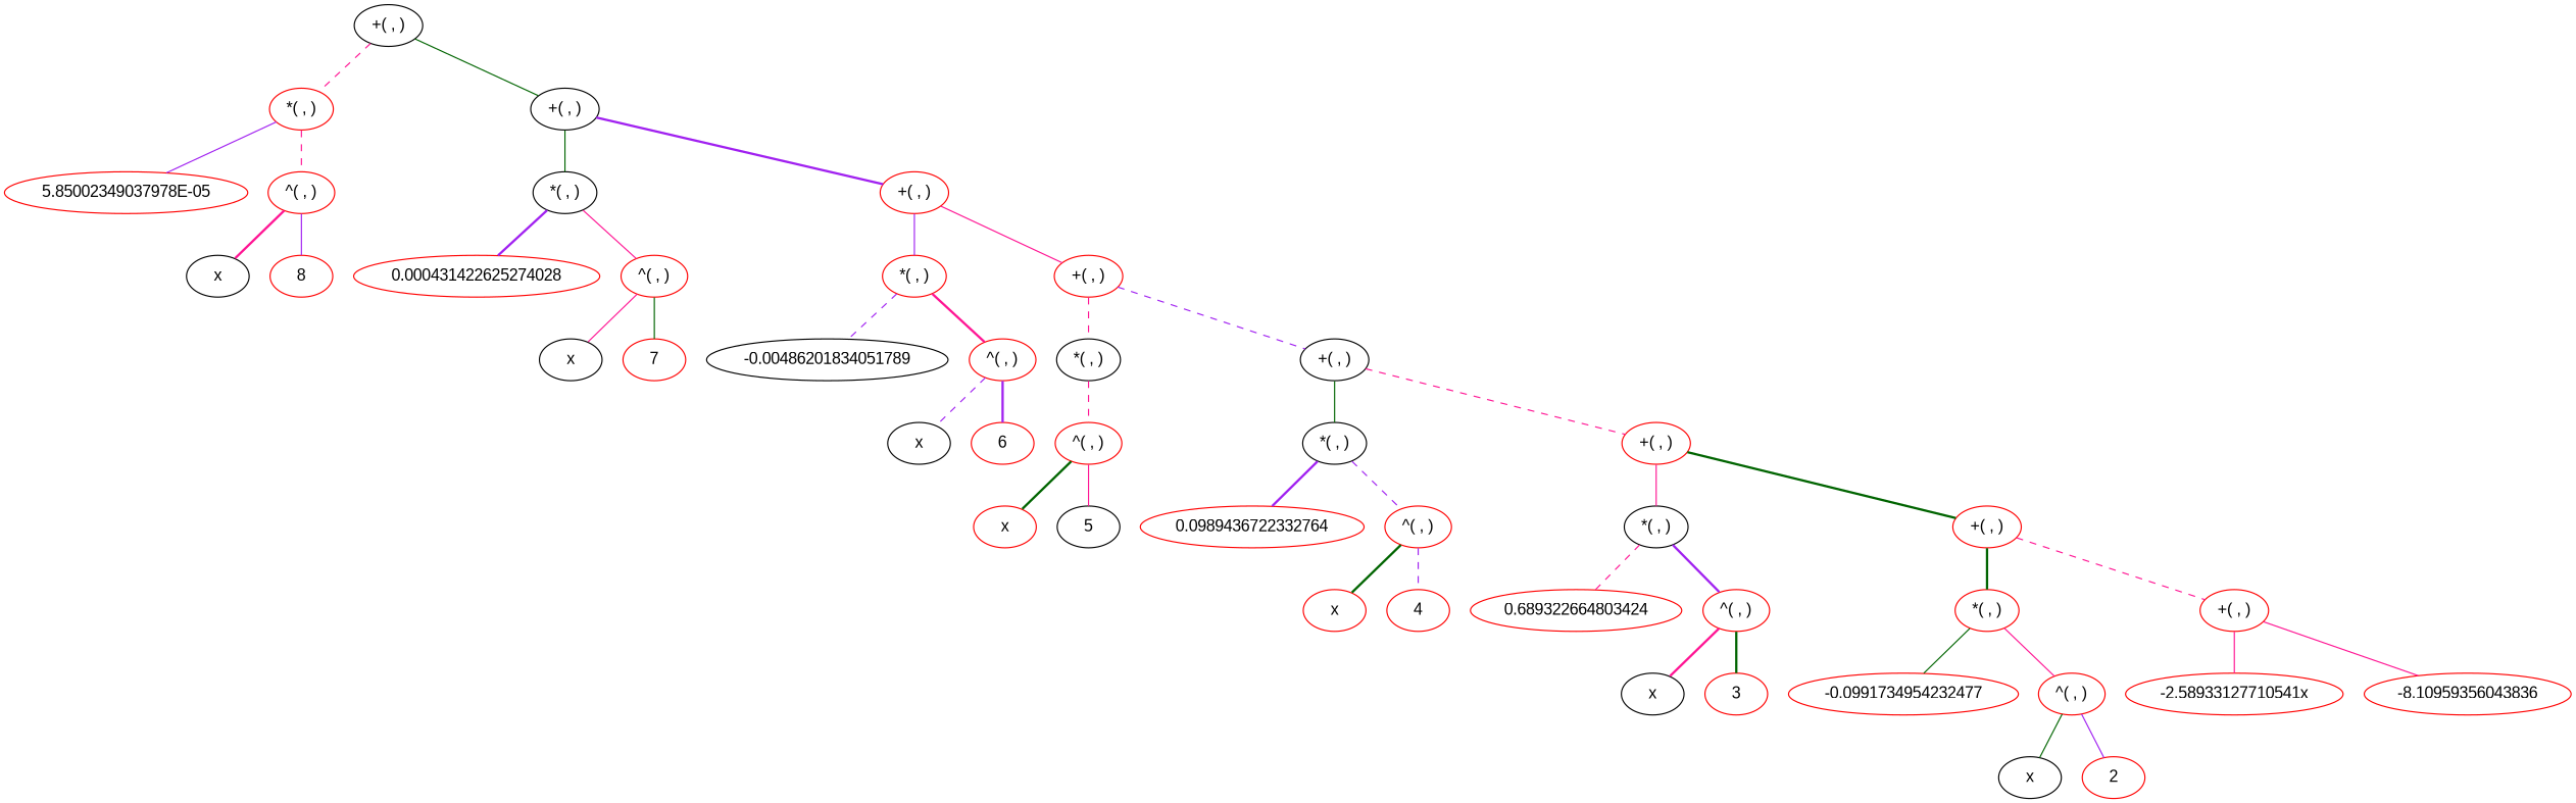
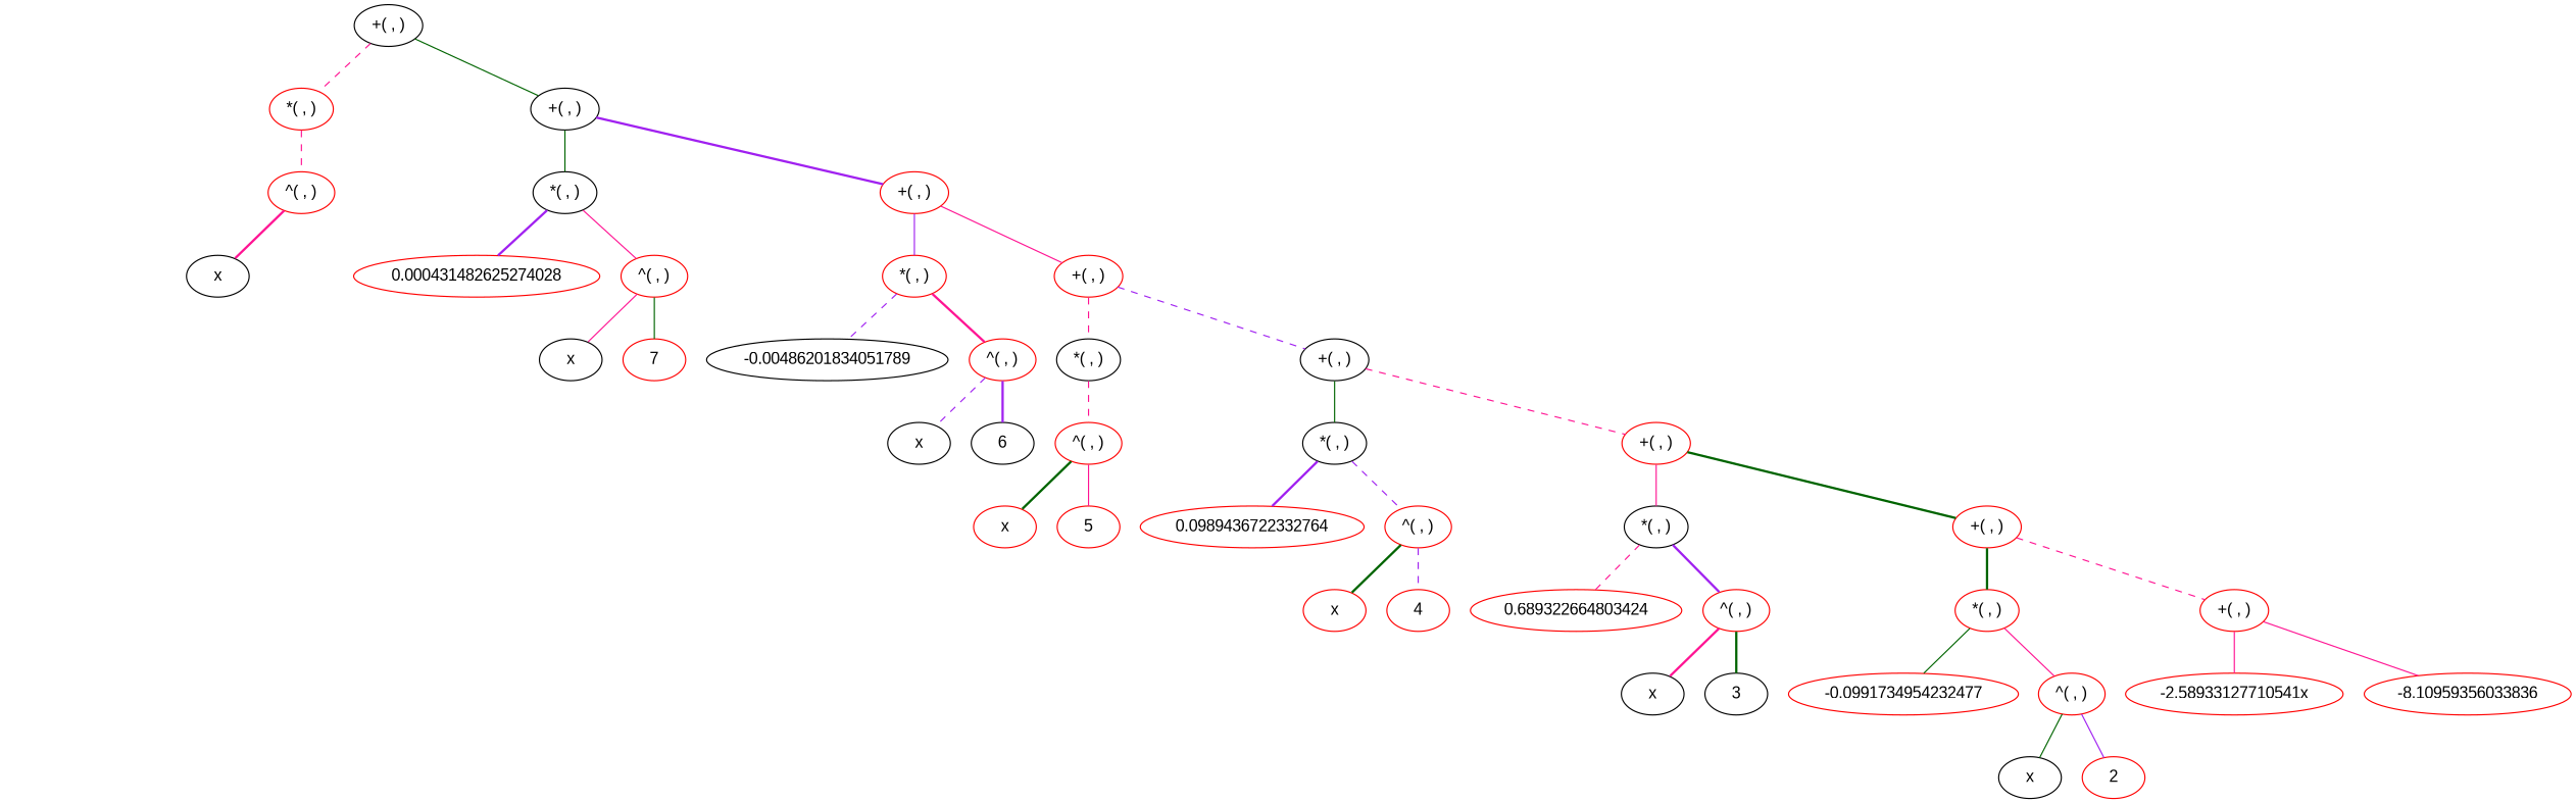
  graph {
    node [color=red fontname=Arial]
    edge [color=deeppink style=solid]
    n1 [color=black label="+( , )"]
    n2 [label="*( , )"]
    n3 [color=black label="+( , )"]
-   n4 [label="5.85002349037978E-05"]
    n5 [label="^( , )"]
    n6 [color=black label="*( , )"]
    n7 [label="+( , )"]
    n8 [color=black label=x]
-   n9 [label=8]
-   n10 [label=0.000431422625274028]
+   n10 [label=0.000431482625274028]
    n11 [label="^( , )"]
    n12 [label="*( , )"]
    n13 [label="+( , )"]
    n14 [color=black label=x]
    n15 [label=7]
    n16 [color=black label=-0.00486201834051789]
    n17 [label="^( , )"]
    n18 [color=black label="*( , )"]
    n19 [color=black label="+( , )"]
    n20 [color=black label=x]
-   n21 [label=6]
+   n21 [color=black label=6]
    n22 [label="^( , )"]
    n23 [color=black label="*( , )"]
    n24 [label="+( , )"]
    n25 [label=x]
-   n26 [color=black label=5]
+   n26 [label=5]
    n27 [label=0.0989436722332764]
    n28 [label="^( , )"]
    n29 [color=black label="*( , )"]
    n30 [label="+( , )"]
    n31 [label=x]
    n32 [label=4]
    n33 [label=0.689322664803424]
    n34 [label="^( , )"]
    n35 [label="*( , )"]
    n36 [label="+( , )"]
    n37 [color=black label=x]
-   n38 [label=3]
+   n38 [color=black label=3]
    n39 [label=-0.0991734954232477]
    n40 [label="^( , )"]
    n41 [label="-2.58933127710541x"]
-   n42 [label=-8.10959356043836]
+   n42 [label=-8.10959356033836]
    n43 [color=black label=x]
    n44 [label=2]
    n1 -- n2 [style=dashed]
    n1 -- n3 [color=darkgreen]
-   n2 -- n4 [color=purple]
    n2 -- n5 [style=dashed]
    n3 -- n6 [color=darkgreen]
    n3 -- n7 [color=purple style=bold]
    n5 -- n8 [style=bold]
-   n5 -- n9 [color=purple]
    n6 -- n10 [color=purple style=bold]
    n6 -- n11
    n7 -- n12 [color=purple]
    n7 -- n13
    n11 -- n14
    n11 -- n15 [color=darkgreen]
    n12 -- n16 [color=purple style=dashed]
    n12 -- n17 [style=bold]
    n13 -- n18 [style=dashed]
    n13 -- n19 [color=purple style=dashed]
    n17 -- n20 [color=purple style=dashed]
    n17 -- n21 [color=purple style=bold]
    n18 -- n22 [style=dashed]
    n19 -- n23 [color=darkgreen]
    n19 -- n24 [style=dashed]
    n22 -- n25 [color=darkgreen style=bold]
    n22 -- n26
    n23 -- n27 [color=purple style=bold]
    n23 -- n28 [color=purple style=dashed]
    n24 -- n29
    n24 -- n30 [color=darkgreen style=bold]
    n28 -- n31 [color=darkgreen style=bold]
    n28 -- n32 [color=purple style=dashed]
    n29 -- n33 [style=dashed]
    n29 -- n34 [color=purple style=bold]
    n30 -- n35 [color=darkgreen style=bold]
    n30 -- n36 [style=dashed]
    n34 -- n37 [style=bold]
    n34 -- n38 [color=darkgreen style=bold]
    n35 -- n39 [color=darkgreen]
    n35 -- n40
    n36 -- n41
    n36 -- n42
    n40 -- n43 [color=darkgreen]
    n40 -- n44 [color=purple]
  }
